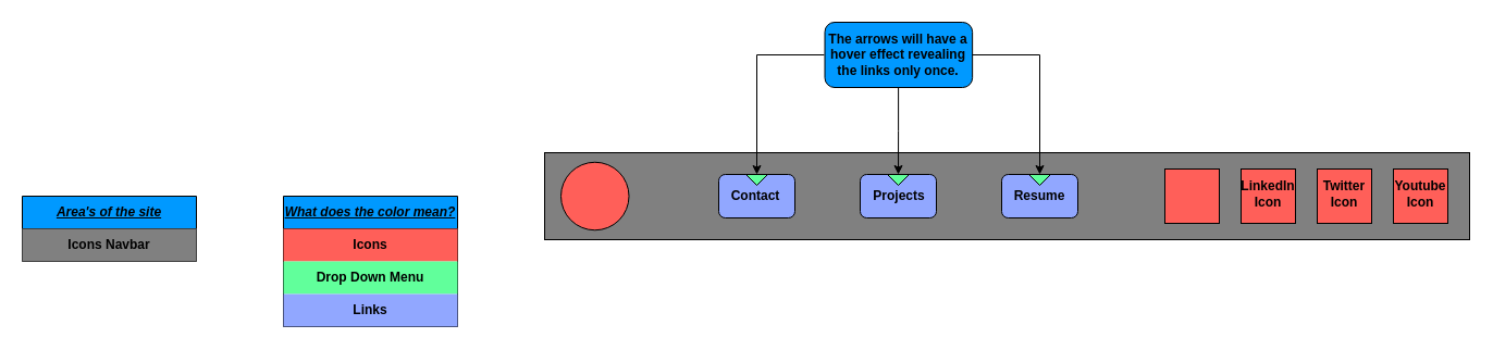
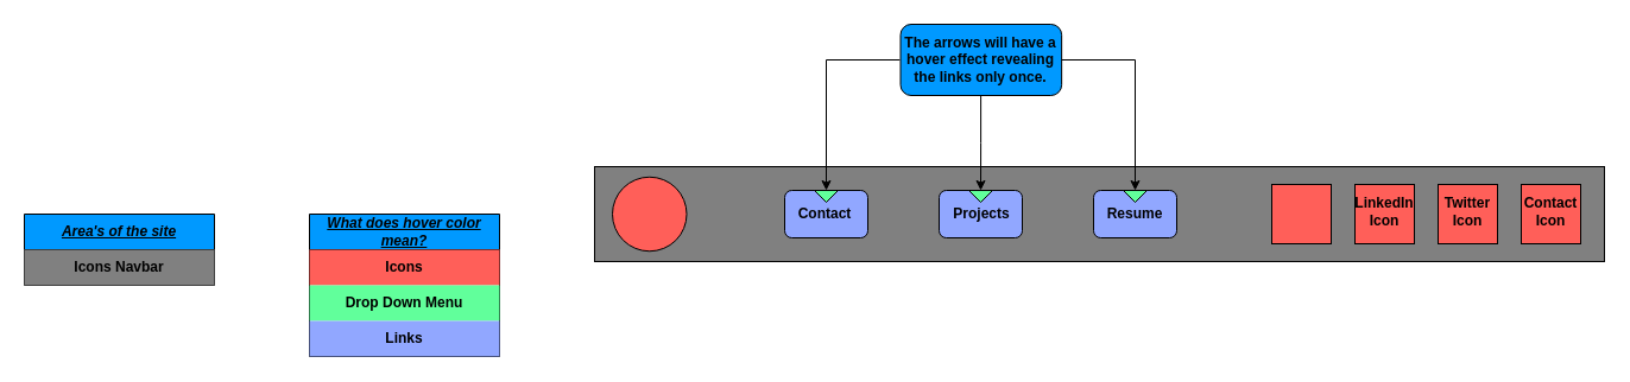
  <mxCell id="0" />
  <mxCell id="1" parent="0" />
  <mxCell id="2" value="" style="rounded=0;whiteSpace=wrap;html=1;fillColor=#808080;" vertex="1" parent="1"><mxGeometry width="850" height="80" as="geometry" x="500" y="140" /></mxCell>
  <mxCell id="3" value="" style="whiteSpace=wrap;html=1;aspect=fixed;fillColor=#FF5F59;" vertex="1" parent="1"><mxGeometry x="1210" y="155" width="50" height="50" as="geometry" /></mxCell>
  <mxCell id="4" value="" style="whiteSpace=wrap;html=1;aspect=fixed;fillColor=#FF5F59;" vertex="1" parent="1"><mxGeometry x="1140" y="155" width="50" height="50" as="geometry" /></mxCell>
  <mxCell id="5" value="&lt;b&gt;Twitter&lt;br&gt;Icon&lt;/b&gt;" style="text;html=1;align=center;verticalAlign=middle;whiteSpace=wrap;rounded=0;" vertex="1" parent="1"><mxGeometry x="1210" y="155" width="50" height="45" as="geometry" /></mxCell>
  <mxCell id="6" value="" style="whiteSpace=wrap;html=1;aspect=fixed;fillColor=#FF5F59;" vertex="1" parent="1"><mxGeometry x="1070" y="155" width="50" height="50" as="geometry" /></mxCell>
  <mxCell id="7" value="&lt;b&gt;LinkedIn&lt;br&gt;Icon&lt;/b&gt;" style="text;html=1;align=center;verticalAlign=middle;whiteSpace=wrap;rounded=0;" vertex="1" parent="1"><mxGeometry x="1140" y="155" width="50" height="45" as="geometry" /></mxCell>
- <mxCell id="8" value="&lt;b&gt;&lt;i&gt;&lt;u&gt;What does the color mean?&lt;/u&gt;&lt;/i&gt;&lt;/b&gt;" style="swimlane;fontStyle=0;childLayout=stackLayout;horizontal=1;startSize=30;horizontalStack=0;resizeParent=1;resizeParentMax=0;resizeLast=0;collapsible=1;marginBottom=0;whiteSpace=wrap;html=1;fillColor=#0099FF;" vertex="1" parent="1"><mxGeometry x="260" y="180" width="160" height="120" as="geometry" /></mxCell>
+ <mxCell id="8" value="&lt;b&gt;&lt;i&gt;&lt;u&gt;What does hover color mean?&lt;/u&gt;&lt;/i&gt;&lt;/b&gt;" style="swimlane;fontStyle=0;childLayout=stackLayout;horizontal=1;startSize=30;horizontalStack=0;resizeParent=1;resizeParentMax=0;resizeLast=0;collapsible=1;marginBottom=0;whiteSpace=wrap;html=1;fillColor=#0099FF;" vertex="1" parent="1"><mxGeometry x="260" y="180" width="160" height="120" as="geometry" /></mxCell>
  <mxCell id="9" value="&lt;b&gt;Icons&lt;/b&gt;" style="text;strokeColor=none;fillColor=#FF5F59;align=center;verticalAlign=middle;spacingLeft=4;spacingRight=4;overflow=hidden;points=[[0,0.5],[1,0.5]];portConstraint=eastwest;rotatable=0;whiteSpace=wrap;html=1;" vertex="1" parent="8"><mxGeometry y="30" width="160" height="30" as="geometry" /></mxCell>
  <mxCell id="10" value="&lt;b&gt;Drop Down Menu&lt;/b&gt;" style="text;strokeColor=none;fillColor=#61FF9B;align=center;verticalAlign=middle;spacingLeft=4;spacingRight=4;overflow=hidden;points=[[0,0.5],[1,0.5]];portConstraint=eastwest;rotatable=0;whiteSpace=wrap;html=1;" vertex="1" parent="8"><mxGeometry y="60" width="160" height="30" as="geometry" /></mxCell>
  <mxCell id="11" value="&lt;b&gt;Links&lt;/b&gt;" style="text;strokeColor=none;fillColor=#91A7FF;align=center;verticalAlign=middle;spacingLeft=4;spacingRight=4;overflow=hidden;points=[[0,0.5],[1,0.5]];portConstraint=eastwest;rotatable=0;whiteSpace=wrap;html=1;" vertex="1" parent="8"><mxGeometry y="90" width="160" height="30" as="geometry" /></mxCell>
  <mxCell id="12" value="" style="ellipse;whiteSpace=wrap;html=1;aspect=fixed;fillColor=#FF5F59;" vertex="1" parent="1"><mxGeometry x="515" y="148.75" width="62.5" height="62.5" as="geometry" /></mxCell>
  <mxCell id="13" value="" style="whiteSpace=wrap;html=1;aspect=fixed;fillColor=#FF5F59;" vertex="1" parent="1"><mxGeometry x="1280" y="155" width="50" height="50" as="geometry" /></mxCell>
- <mxCell id="14" value="&lt;b&gt;Youtube&lt;br&gt;Icon&lt;/b&gt;" style="text;html=1;align=center;verticalAlign=middle;whiteSpace=wrap;rounded=0;" vertex="1" parent="1"><mxGeometry x="1280" y="155" width="50" height="45" as="geometry" /></mxCell>
+ <mxCell id="14" value="&lt;b&gt;Contact&lt;br&gt;Icon&lt;/b&gt;" style="text;html=1;align=center;verticalAlign=middle;whiteSpace=wrap;rounded=0;" vertex="1" parent="1"><mxGeometry x="1280" y="155" width="50" height="45" as="geometry" /></mxCell>
  <mxCell id="15" value="" style="rounded=1;whiteSpace=wrap;html=1;fillColor=#91A7FF;" vertex="1" parent="1"><mxGeometry x="920" y="160" width="70" height="40" as="geometry" /></mxCell>
  <mxCell id="16" value="&lt;b&gt;Resume&lt;/b&gt;" style="text;html=1;align=center;verticalAlign=middle;whiteSpace=wrap;rounded=0;" vertex="1" parent="1"><mxGeometry x="921.25" y="166.88" width="67.5" height="26.25" as="geometry" /></mxCell>
  <mxCell id="17" value="" style="triangle;whiteSpace=wrap;html=1;rotation=90;fillColor=#61FF9B;" vertex="1" parent="1"><mxGeometry x="950" y="155" width="10" height="20" as="geometry" /></mxCell>
  <mxCell id="18" value="" style="rounded=1;whiteSpace=wrap;html=1;fillColor=#91A7FF;" vertex="1" parent="1"><mxGeometry x="660" y="160" width="70" height="40" as="geometry" /></mxCell>
  <mxCell id="19" value="" style="triangle;whiteSpace=wrap;html=1;rotation=90;fillColor=#61FF9B;" vertex="1" parent="1"><mxGeometry x="690" y="155" width="10" height="20" as="geometry" /></mxCell>
  <mxCell id="20" value="&lt;b&gt;Contact&lt;/b&gt;" style="text;html=1;align=center;verticalAlign=middle;whiteSpace=wrap;rounded=0;" vertex="1" parent="1"><mxGeometry x="660" y="166.88" width="67.5" height="26.25" as="geometry" /></mxCell>
  <mxCell id="21" value="" style="rounded=1;whiteSpace=wrap;html=1;fillColor=#0099FF;" vertex="1" parent="1"><mxGeometry x="757.5" y="20" width="135.63" height="60" as="geometry" /></mxCell>
  <mxCell id="22" style="edgeStyle=orthogonalEdgeStyle;rounded=0;orthogonalLoop=1;jettySize=auto;html=1;entryX=0;entryY=0.5;entryDx=0;entryDy=0;" edge="1" parent="1" source="25" target="19"><mxGeometry relative="1" as="geometry" /></mxCell>
  <mxCell id="23" style="edgeStyle=orthogonalEdgeStyle;rounded=0;orthogonalLoop=1;jettySize=auto;html=1;entryX=0;entryY=0.5;entryDx=0;entryDy=0;" edge="1" parent="1" source="25" target="17"><mxGeometry relative="1" as="geometry" /></mxCell>
  <mxCell id="24" style="edgeStyle=orthogonalEdgeStyle;rounded=0;orthogonalLoop=1;jettySize=auto;html=1;entryX=0;entryY=0.5;entryDx=0;entryDy=0;" edge="1" parent="1" source="25" target="29"><mxGeometry relative="1" as="geometry" /></mxCell>
  <mxCell id="25" value="&lt;b&gt;The arrows will have a hover effect revealing the links only once.&lt;/b&gt;" style="text;html=1;align=center;verticalAlign=middle;whiteSpace=wrap;rounded=0;" vertex="1" parent="1"><mxGeometry x="756.88" y="20" width="136.25" height="60" as="geometry" /></mxCell>
  <mxCell id="26" value="&lt;b&gt;&lt;i&gt;&lt;u&gt;Area's of the site&lt;/u&gt;&lt;/i&gt;&lt;/b&gt;" style="swimlane;fontStyle=0;childLayout=stackLayout;horizontal=1;startSize=30;horizontalStack=0;resizeParent=1;resizeParentMax=0;resizeLast=0;collapsible=1;marginBottom=0;whiteSpace=wrap;html=1;fillColor=#0099FF;" vertex="1" parent="1"><mxGeometry x="20" y="180" width="160" height="60" as="geometry" /></mxCell>
  <mxCell id="27" value="&lt;b&gt;Icons Navbar&lt;/b&gt;" style="text;strokeColor=none;fillColor=#808080;align=center;verticalAlign=middle;spacingLeft=4;spacingRight=4;overflow=hidden;points=[[0,0.5],[1,0.5]];portConstraint=eastwest;rotatable=0;whiteSpace=wrap;html=1;" vertex="1" parent="26"><mxGeometry y="30" width="160" height="30" as="geometry" /></mxCell>
  <mxCell id="28" value="" style="rounded=1;whiteSpace=wrap;html=1;fillColor=#91A7FF;" vertex="1" parent="1"><mxGeometry x="790" y="160" width="70" height="40" as="geometry" /></mxCell>
  <mxCell id="29" value="" style="triangle;whiteSpace=wrap;html=1;rotation=90;fillColor=#61FF9B;" vertex="1" parent="1"><mxGeometry x="820" y="155" width="10" height="20" as="geometry" /></mxCell>
  <mxCell id="30" value="&lt;b&gt;Projects&lt;br&gt;&lt;/b&gt;" style="text;html=1;align=center;verticalAlign=middle;whiteSpace=wrap;rounded=0;" vertex="1" parent="1"><mxGeometry x="791.56" y="166.87" width="67.5" height="26.25" as="geometry" /></mxCell>
